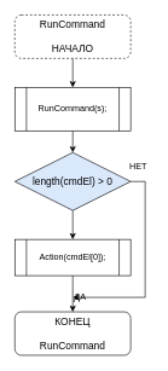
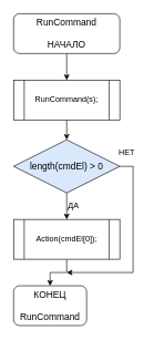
  <mxCell id="0" />
  <mxCell id="1" parent="0" />
  <mxCell id="2" style="edgeStyle=orthogonalEdgeStyle;rounded=0;orthogonalLoop=1;jettySize=auto;html=1;exitX=0.5;exitY=1;exitDx=0;exitDy=0;entryX=0.5;entryY=0;entryDx=0;entryDy=0;" edge="1" parent="1" source="3" target="5"><mxGeometry relative="1" as="geometry" /></mxCell>
- <mxCell id="3" value="&lt;font style=&quot;font-size: 14px&quot;&gt;RunCommand&lt;br&gt;&lt;br&gt;НАЧАЛО&lt;/font&gt;" style="rounded=1;whiteSpace=wrap;html=1;dashed=1;" vertex="1" parent="1"><mxGeometry x="20" y="20" width="160" height="60" as="geometry" /></mxCell>
+ <mxCell id="3" value="&lt;font style=&quot;font-size: 14px&quot;&gt;RunCommand&lt;br&gt;&lt;br&gt;НАЧАЛО&lt;/font&gt;" style="rounded=1;whiteSpace=wrap;html=1;" vertex="1" parent="1"><mxGeometry x="20" y="20" width="160" height="60" as="geometry" /></mxCell>
  <mxCell id="4" style="edgeStyle=orthogonalEdgeStyle;rounded=0;orthogonalLoop=1;jettySize=auto;html=1;exitX=0.5;exitY=1;exitDx=0;exitDy=0;entryX=0.5;entryY=0;entryDx=0;entryDy=0;" edge="1" parent="1" source="5" target="8"><mxGeometry relative="1" as="geometry" /></mxCell>
  <mxCell id="5" value="RunCommand(s);" style="shape=process;whiteSpace=wrap;html=1;backgroundOutline=1;" vertex="1" parent="1"><mxGeometry x="20" y="120" width="160" height="60" as="geometry" /></mxCell>
  <mxCell id="6" style="edgeStyle=orthogonalEdgeStyle;rounded=0;orthogonalLoop=1;jettySize=auto;html=1;exitX=0.5;exitY=1;exitDx=0;exitDy=0;entryX=0.5;entryY=0;entryDx=0;entryDy=0;" edge="1" parent="1" source="8" target="10"><mxGeometry relative="1" as="geometry" /></mxCell>
  <mxCell id="7" style="edgeStyle=orthogonalEdgeStyle;rounded=0;orthogonalLoop=1;jettySize=auto;html=1;exitX=1;exitY=0.5;exitDx=0;exitDy=0;" edge="1" parent="1" source="8"><mxGeometry relative="1" as="geometry"><mxPoint x="100" y="410" as="targetPoint" /><Array as="points"><mxPoint x="200" y="250" /><mxPoint x="200" y="410" /></Array></mxGeometry></mxCell>
  <mxCell id="8" value="&lt;span style=&quot;font-size: 14px&quot;&gt;length(cmdEl) &amp;gt; 0&lt;/span&gt;" style="rhombus;whiteSpace=wrap;html=1;fillColor=#dae8fc;" vertex="1" parent="1"><mxGeometry x="20" y="210" width="160" height="80" as="geometry" /></mxCell>
  <mxCell id="9" style="edgeStyle=orthogonalEdgeStyle;rounded=0;orthogonalLoop=1;jettySize=auto;html=1;exitX=0.5;exitY=1;exitDx=0;exitDy=0;" edge="1" parent="1" source="10" target="11"><mxGeometry relative="1" as="geometry" /></mxCell>
- <mxCell id="10" value="Action(cmdEl[0]);" style="shape=process;whiteSpace=wrap;html=1;backgroundOutline=1;" vertex="1" parent="1"><mxGeometry x="20" y="330" width="160" height="50" as="geometry" /></mxCell>
- <mxCell id="11" value="&lt;font style=&quot;font-size: 14px&quot;&gt;КОНЕЦ&lt;br&gt;&lt;br&gt;RunCommand&lt;br&gt;&lt;/font&gt;" style="rounded=1;whiteSpace=wrap;html=1;" vertex="1" parent="1"><mxGeometry x="20" y="430" width="160" height="60" as="geometry" /></mxCell>
- <mxCell id="12" value="ДА" style="text;html=1;align=center;verticalAlign=middle;resizable=0;points=[];autosize=1;strokeColor=none;" vertex="1" parent="1"><mxGeometry x="95" y="400" width="30" height="20" as="geometry" /></mxCell>
+ <mxCell id="10" value="Action(cmdEl[0]);" style="shape=process;whiteSpace=wrap;html=1;backgroundOutline=1;" vertex="1" parent="1"><mxGeometry x="20" y="330" width="160" height="60" as="geometry" /></mxCell>
+ <mxCell id="11" value="&lt;font style=&quot;font-size: 14px&quot;&gt;КОНЕЦ&lt;br&gt;&lt;br&gt;RunCommand&lt;br&gt;&lt;/font&gt;" style="rounded=1;whiteSpace=wrap;html=1;" vertex="1" parent="1"><mxGeometry x="20" y="430" width="110" height="60" as="geometry" /></mxCell>
+ <mxCell id="12" value="ДА" style="text;html=1;align=center;verticalAlign=middle;resizable=0;points=[];autosize=1;strokeColor=none;" vertex="1" parent="1"><mxGeometry x="95" y="300" width="30" height="20" as="geometry" /></mxCell>
  <mxCell id="13" value="НЕТ" style="text;html=1;align=center;verticalAlign=middle;resizable=0;points=[];autosize=1;strokeColor=none;" vertex="1" parent="1"><mxGeometry x="170" y="220" width="40" height="20" as="geometry" /></mxCell>
